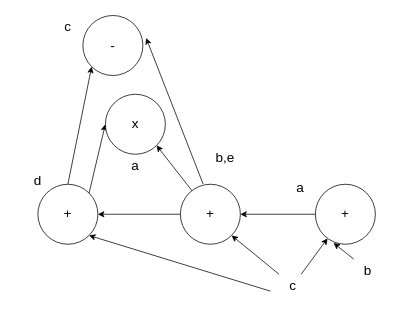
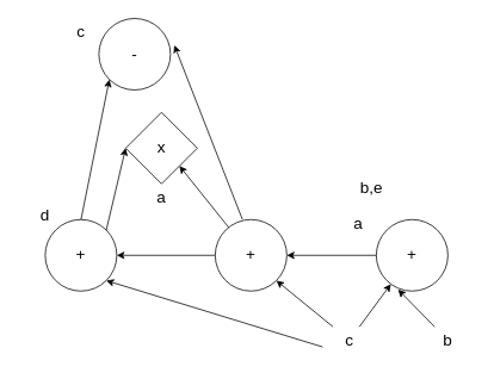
  <mxCell id="0" />
  <mxCell id="1" parent="0" />
  <mxCell id="2" value="&lt;font style=&quot;font-size: 18px;&quot;&gt;-&lt;/font&gt;" style="ellipse;whiteSpace=wrap;html=1;aspect=fixed;" vertex="1" parent="1"><mxGeometry x="110" y="20" width="80" height="80" as="geometry" /></mxCell>
  <mxCell id="3" style="edgeStyle=none;html=1;fontSize=18;" edge="1" parent="1" source="5"><mxGeometry relative="1" as="geometry"><mxPoint x="320" y="285" as="targetPoint" /></mxGeometry></mxCell>
  <mxCell id="4" style="edgeStyle=none;html=1;exitX=0;exitY=0.5;exitDx=0;exitDy=0;entryX=1;entryY=0.5;entryDx=0;entryDy=0;fontSize=18;" edge="1" parent="1" source="5" target="10"><mxGeometry relative="1" as="geometry" /></mxCell>
  <mxCell id="5" value="&lt;span style=&quot;font-size: 18px;&quot;&gt;+&lt;/span&gt;" style="ellipse;whiteSpace=wrap;html=1;aspect=fixed;" vertex="1" parent="1"><mxGeometry x="240" y="245" width="80" height="80" as="geometry" /></mxCell>
  <mxCell id="6" style="edgeStyle=none;html=1;exitX=0.379;exitY=-0.004;exitDx=0;exitDy=0;entryX=1.054;entryY=0.375;entryDx=0;entryDy=0;fontSize=18;exitPerimeter=0;entryPerimeter=0;" edge="1" parent="1" source="5" target="2"><mxGeometry relative="1" as="geometry" /></mxCell>
  <mxCell id="7" style="edgeStyle=none;html=1;entryX=1;entryY=1;entryDx=0;entryDy=0;fontSize=18;" edge="1" parent="1" source="5" target="13"><mxGeometry relative="1" as="geometry" /></mxCell>
  <mxCell id="8" style="edgeStyle=none;html=1;exitX=0.5;exitY=0;exitDx=0;exitDy=0;entryX=0;entryY=1;entryDx=0;entryDy=0;fontSize=18;" edge="1" parent="1" source="10" target="2"><mxGeometry relative="1" as="geometry" /></mxCell>
  <mxCell id="9" style="edgeStyle=none;html=1;exitX=1;exitY=0;exitDx=0;exitDy=0;entryX=0;entryY=0.5;entryDx=0;entryDy=0;fontSize=18;" edge="1" parent="1" source="10" target="13"><mxGeometry relative="1" as="geometry" /></mxCell>
  <mxCell id="10" value="&lt;span style=&quot;font-size: 18px;&quot;&gt;+&lt;/span&gt;" style="ellipse;whiteSpace=wrap;html=1;aspect=fixed;" vertex="1" parent="1"><mxGeometry x="50" y="245" width="80" height="80" as="geometry" /></mxCell>
  <mxCell id="11" style="edgeStyle=none;html=1;entryX=1;entryY=0.5;entryDx=0;entryDy=0;fontSize=18;" edge="1" parent="1" source="12" target="5"><mxGeometry relative="1" as="geometry" /></mxCell>
  <mxCell id="12" value="&lt;span style=&quot;font-size: 18px;&quot;&gt;+&lt;/span&gt;" style="ellipse;whiteSpace=wrap;html=1;aspect=fixed;" vertex="1" parent="1"><mxGeometry x="420" y="245" width="80" height="80" as="geometry" /></mxCell>
- <mxCell id="13" value="&lt;span style=&quot;font-size: 18px;&quot;&gt;x&lt;/span&gt;" style="ellipse;whiteSpace=wrap;html=1;aspect=fixed;" vertex="1" parent="1"><mxGeometry x="140" y="125" width="80" height="80" as="geometry" /></mxCell>
- <mxCell id="14" value="b,e" style="text;html=1;strokeColor=none;fillColor=none;align=center;verticalAlign=middle;whiteSpace=wrap;rounded=0;fontSize=18;" vertex="1" parent="1"><mxGeometry x="270" y="195" width="60" height="30" as="geometry" /></mxCell>
+ <mxCell id="13" value="&lt;span style=&quot;font-size: 18px;&quot;&gt;x&lt;/span&gt;" style="rhombus;whiteSpace=wrap;html=1;aspect=fixed;" vertex="1" parent="1"><mxGeometry x="140" y="125" width="80" height="80" as="geometry" /></mxCell>
+ <mxCell id="14" value="b,e" style="text;html=1;strokeColor=none;fillColor=none;align=center;verticalAlign=middle;whiteSpace=wrap;rounded=0;fontSize=18;" vertex="1" parent="1"><mxGeometry x="385" y="195" width="60" height="30" as="geometry" /></mxCell>
  <mxCell id="15" value="d" style="text;html=1;strokeColor=none;fillColor=none;align=center;verticalAlign=middle;whiteSpace=wrap;rounded=0;fontSize=18;" vertex="1" parent="1"><mxGeometry x="20" y="225" width="60" height="30" as="geometry" /></mxCell>
  <mxCell id="16" value="c" style="text;html=1;strokeColor=none;fillColor=none;align=center;verticalAlign=middle;whiteSpace=wrap;rounded=0;fontSize=18;" vertex="1" parent="1"><mxGeometry x="60" y="20" width="60" height="30" as="geometry" /></mxCell>
  <mxCell id="17" value="a" style="text;html=1;strokeColor=none;fillColor=none;align=center;verticalAlign=middle;whiteSpace=wrap;rounded=0;fontSize=18;" vertex="1" parent="1"><mxGeometry x="150" y="205" width="60" height="30" as="geometry" /></mxCell>
  <mxCell id="18" value="a" style="text;html=1;strokeColor=none;fillColor=none;align=center;verticalAlign=middle;whiteSpace=wrap;rounded=0;fontSize=18;" vertex="1" parent="1"><mxGeometry x="370" y="235" width="60" height="30" as="geometry" /></mxCell>
  <mxCell id="19" style="edgeStyle=none;html=1;entryX=0.304;entryY=0.979;entryDx=0;entryDy=0;entryPerimeter=0;fontSize=18;" edge="1" parent="1" source="20" target="12"><mxGeometry relative="1" as="geometry" /></mxCell>
- <mxCell id="20" value="b" style="text;html=1;strokeColor=none;fillColor=none;align=center;verticalAlign=middle;whiteSpace=wrap;rounded=0;fontSize=18;" vertex="1" parent="1"><mxGeometry x="460" y="345" width="60" height="30" as="geometry" /></mxCell>
+ <mxCell id="20" value="b" style="text;html=1;strokeColor=none;fillColor=none;align=center;verticalAlign=middle;whiteSpace=wrap;rounded=0;fontSize=18;" vertex="1" parent="1"><mxGeometry x="470" y="365" width="60" height="30" as="geometry" /></mxCell>
  <mxCell id="21" style="edgeStyle=none;html=1;fontSize=18;" edge="1" parent="1" source="24" target="12"><mxGeometry relative="1" as="geometry" /></mxCell>
  <mxCell id="22" style="edgeStyle=none;html=1;entryX=1;entryY=1;entryDx=0;entryDy=0;fontSize=18;" edge="1" parent="1" source="24" target="5"><mxGeometry relative="1" as="geometry" /></mxCell>
  <mxCell id="23" style="edgeStyle=none;html=1;exitX=0;exitY=0.75;exitDx=0;exitDy=0;entryX=1;entryY=1;entryDx=0;entryDy=0;fontSize=18;" edge="1" parent="1" source="24" target="10"><mxGeometry relative="1" as="geometry" /></mxCell>
  <mxCell id="24" value="c" style="text;html=1;strokeColor=none;fillColor=none;align=center;verticalAlign=middle;whiteSpace=wrap;rounded=0;fontSize=18;" vertex="1" parent="1"><mxGeometry x="360" y="365" width="60" height="30" as="geometry" /></mxCell>
